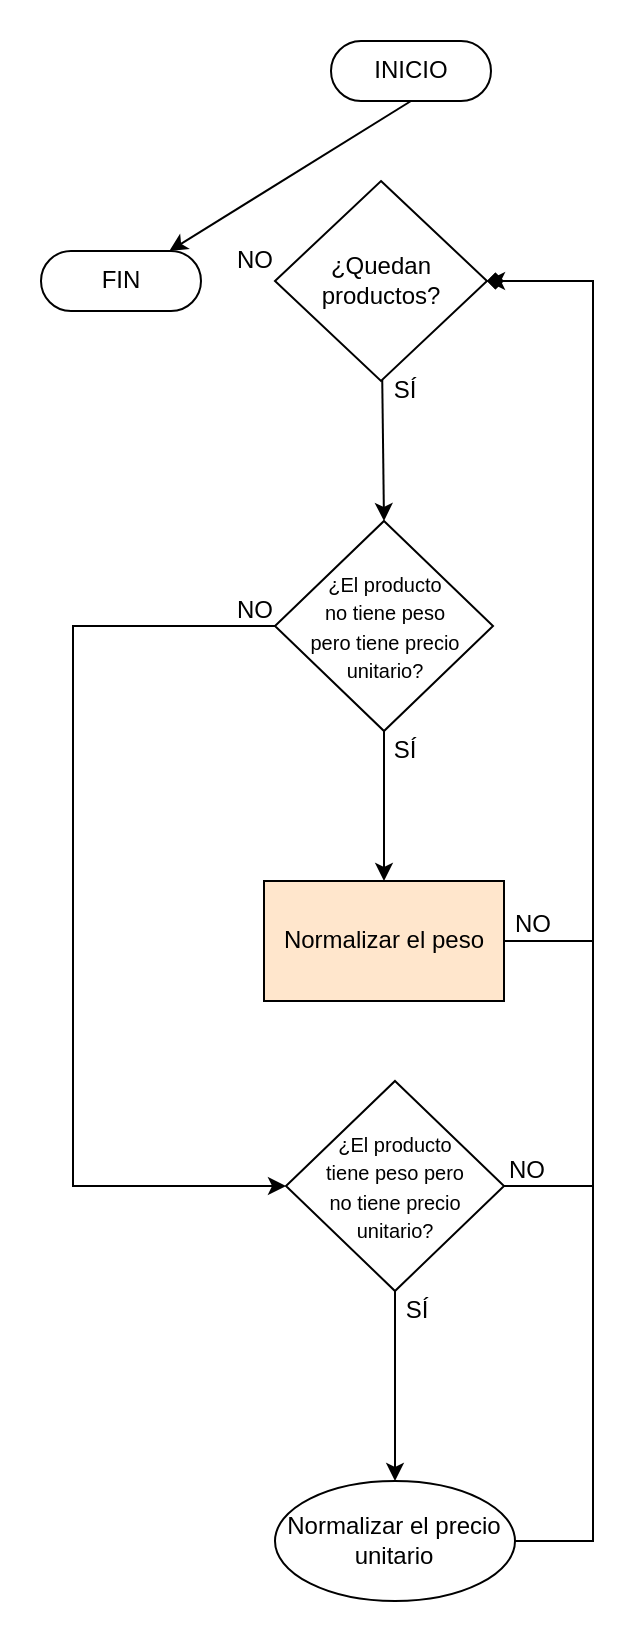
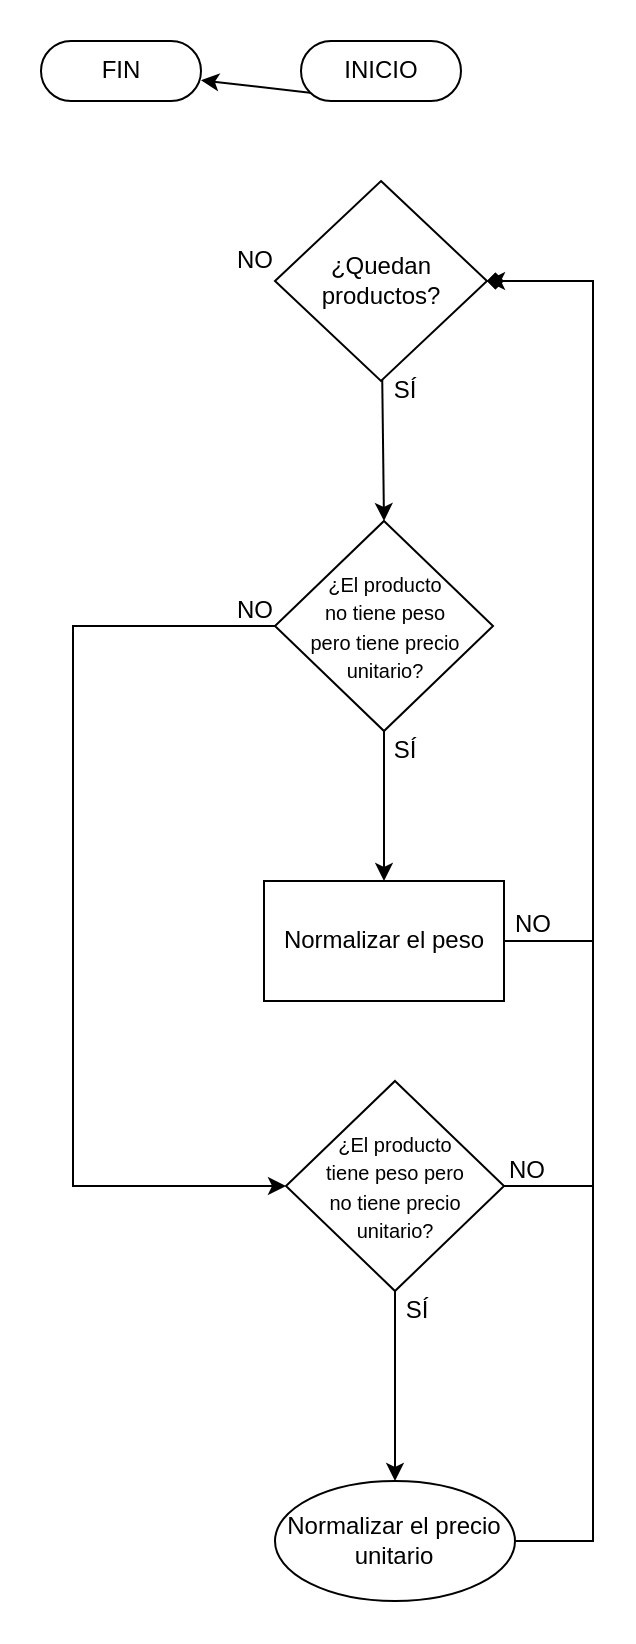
  <mxCell id="0" />
  <mxCell id="1" parent="0" />
  <mxCell id="2" style="edgeStyle=none;html=1;entryX=0.5;entryY=0;entryDx=0;entryDy=0;" parent="1" source="3" target="8" edge="1"><mxGeometry relative="1" as="geometry"><mxPoint x="190" y="260" as="targetPoint" /></mxGeometry></mxCell>
  <mxCell id="3" value="¿Quedan &lt;br&gt;productos?" style="shape=rhombus;html=1;dashed=0;whitespace=wrap;perimeter=rhombusPerimeter;" parent="1" vertex="1"><mxGeometry x="137" y="90" width="106" height="100" as="geometry" /></mxCell>
  <mxCell id="4" style="edgeStyle=none;html=1;exitX=0.5;exitY=0.5;exitDx=0;exitDy=15;exitPerimeter=0;" parent="1" source="11" target="13" edge="1"><mxGeometry relative="1" as="geometry"><mxPoint x="190" y="0" as="sourcePoint" /></mxGeometry></mxCell>
  <mxCell id="5" value="SÍ" style="text;html=1;align=center;verticalAlign=middle;resizable=0;points=[];autosize=1;strokeColor=none;fillColor=none;" parent="1" vertex="1"><mxGeometry x="187" y="180" width="30" height="30" as="geometry" /></mxCell>
  <mxCell id="6" value="" style="edgeStyle=orthogonalEdgeStyle;rounded=0;orthogonalLoop=1;jettySize=auto;html=1;" edge="1" parent="1" source="8" target="18"><mxGeometry relative="1" as="geometry" /></mxCell>
  <mxCell id="7" style="edgeStyle=orthogonalEdgeStyle;rounded=0;orthogonalLoop=1;jettySize=auto;html=1;entryX=0;entryY=0.5;entryDx=0;entryDy=0;" edge="1" parent="1" source="8" target="16"><mxGeometry relative="1" as="geometry"><Array as="points"><mxPoint x="36" y="313" /><mxPoint x="36" y="593" /><mxPoint x="143" y="593" /></Array></mxGeometry></mxCell>
  <mxCell id="8" value="&lt;font style=&quot;font-size: 10px;&quot;&gt;¿El producto &lt;br&gt;no tiene peso &lt;br&gt;pero tiene precio &lt;br&gt;unitario?&lt;br&gt;&lt;/font&gt;" style="shape=rhombus;html=1;dashed=0;whitespace=wrap;perimeter=rhombusPerimeter;" parent="1" vertex="1"><mxGeometry x="137" y="260" width="109" height="105" as="geometry" /></mxCell>
  <mxCell id="9" value="NO" style="text;html=1;align=center;verticalAlign=middle;resizable=0;points=[];autosize=1;strokeColor=none;fillColor=none;" parent="1" vertex="1"><mxGeometry x="107" y="290" width="40" height="30" as="geometry" /></mxCell>
  <mxCell id="10" value="SÍ" style="text;html=1;align=center;verticalAlign=middle;resizable=0;points=[];autosize=1;strokeColor=none;fillColor=none;" parent="1" vertex="1"><mxGeometry x="187" y="360" width="30" height="30" as="geometry" /></mxCell>
- <mxCell id="11" value="INICIO" style="html=1;dashed=0;whitespace=wrap;shape=mxgraph.dfd.start" parent="1" vertex="1"><mxGeometry x="165" y="20" width="80" height="30" as="geometry" /></mxCell>
+ <mxCell id="11" value="INICIO" style="html=1;dashed=0;whitespace=wrap;shape=mxgraph.dfd.start" parent="1" vertex="1"><mxGeometry x="150" y="20" width="80" height="30" as="geometry" /></mxCell>
  <mxCell id="12" value="NO" style="text;html=1;align=center;verticalAlign=middle;resizable=0;points=[];autosize=1;strokeColor=none;fillColor=none;" parent="1" vertex="1"><mxGeometry x="107" y="115" width="40" height="30" as="geometry" /></mxCell>
- <mxCell id="13" value="FIN" style="html=1;dashed=0;whitespace=wrap;shape=mxgraph.dfd.start" parent="1" vertex="1"><mxGeometry x="20" y="125" width="80" height="30" as="geometry" /></mxCell>
+ <mxCell id="13" value="FIN" style="html=1;dashed=0;whitespace=wrap;shape=mxgraph.dfd.start" parent="1" vertex="1"><mxGeometry x="20" y="20" width="80" height="30" as="geometry" /></mxCell>
  <mxCell id="14" style="edgeStyle=orthogonalEdgeStyle;rounded=0;orthogonalLoop=1;jettySize=auto;html=1;entryX=1;entryY=0.5;entryDx=0;entryDy=0;exitX=1;exitY=0.5;exitDx=0;exitDy=0;" edge="1" parent="1" source="16" target="3"><mxGeometry relative="1" as="geometry"><Array as="points"><mxPoint x="296" y="593" /><mxPoint x="296" y="140" /></Array></mxGeometry></mxCell>
  <mxCell id="15" value="" style="edgeStyle=orthogonalEdgeStyle;rounded=0;orthogonalLoop=1;jettySize=auto;html=1;" edge="1" parent="1" source="16" target="22"><mxGeometry relative="1" as="geometry" /></mxCell>
  <mxCell id="16" value="&lt;font style=&quot;font-size: 10px;&quot;&gt;¿El producto &lt;br&gt;tiene peso pero&lt;br&gt;no tiene precio &lt;br&gt;unitario?&lt;br&gt;&lt;/font&gt;" style="shape=rhombus;html=1;dashed=0;whitespace=wrap;perimeter=rhombusPerimeter;" vertex="1" parent="1"><mxGeometry x="142.5" y="540" width="109" height="105" as="geometry" /></mxCell>
  <mxCell id="17" style="edgeStyle=orthogonalEdgeStyle;rounded=0;orthogonalLoop=1;jettySize=auto;html=1;entryX=1;entryY=0.5;entryDx=0;entryDy=0;exitX=1;exitY=0.5;exitDx=0;exitDy=0;endArrow=diamond;" edge="1" parent="1" source="18" target="3"><mxGeometry relative="1" as="geometry"><Array as="points"><mxPoint x="296" y="470" /><mxPoint x="296" y="140" /></Array></mxGeometry></mxCell>
- <mxCell id="18" value="Normalizar el peso" style="whiteSpace=wrap;html=1;dashed=0;fillColor=#ffe6cc;" vertex="1" parent="1"><mxGeometry x="131.5" y="440" width="120" height="60" as="geometry" /></mxCell>
+ <mxCell id="18" value="Normalizar el peso" style="whiteSpace=wrap;html=1;dashed=0;" vertex="1" parent="1"><mxGeometry x="131.5" y="440" width="120" height="60" as="geometry" /></mxCell>
  <mxCell id="19" value="NO" style="text;html=1;align=center;verticalAlign=middle;resizable=0;points=[];autosize=1;strokeColor=none;fillColor=none;" vertex="1" parent="1"><mxGeometry x="243" y="570" width="40" height="30" as="geometry" /></mxCell>
  <mxCell id="20" value="NO" style="text;html=1;align=center;verticalAlign=middle;resizable=0;points=[];autosize=1;strokeColor=none;fillColor=none;" vertex="1" parent="1"><mxGeometry x="246" y="447" width="40" height="30" as="geometry" /></mxCell>
  <mxCell id="21" style="edgeStyle=orthogonalEdgeStyle;rounded=0;orthogonalLoop=1;jettySize=auto;html=1;entryX=1;entryY=0.5;entryDx=0;entryDy=0;exitX=1;exitY=0.5;exitDx=0;exitDy=0;endArrow=diamond;" edge="1" parent="1" source="22" target="3"><mxGeometry relative="1" as="geometry"><Array as="points"><mxPoint x="296" y="770" /><mxPoint x="296" y="140" /></Array></mxGeometry></mxCell>
  <mxCell id="22" value="Normalizar el precio unitario" style="ellipse;whiteSpace=wrap;html=1;dashed=0;" vertex="1" parent="1"><mxGeometry x="137" y="740" width="120" height="60" as="geometry" /></mxCell>
  <mxCell id="23" value="SÍ" style="text;html=1;align=center;verticalAlign=middle;resizable=0;points=[];autosize=1;strokeColor=none;fillColor=none;" vertex="1" parent="1"><mxGeometry x="193" y="640" width="30" height="30" as="geometry" /></mxCell>
